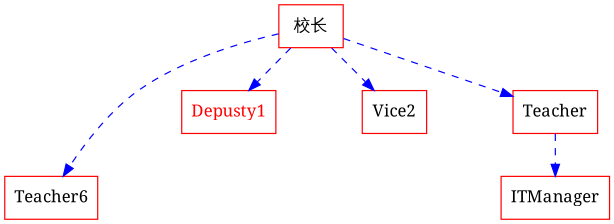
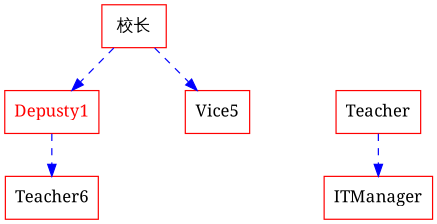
  digraph {
    fontname="Noto Serif"
    nodesep=1.0
    node [color=Red fontname="Noto Serif" shape=box]
    edge [color=Blue fontname="Noto Serif" style=dashed]
    n1 [label=Teacher6]
    ITManager
    Depusty1 [fontcolor=Red]
    "校长"
-   Vice2
+   Vice2 [label=Vice5]
    n6 [label=Teacher]
    subgraph sub_1 {
      rank=same
      n1
      ITManager
    }
-   "校长" -> n1
+   Depusty1 -> n1
    "校长" -> Depusty1
    "校长" -> Vice2
-   "校长" -> n6
    n6 -> ITManager
  }
